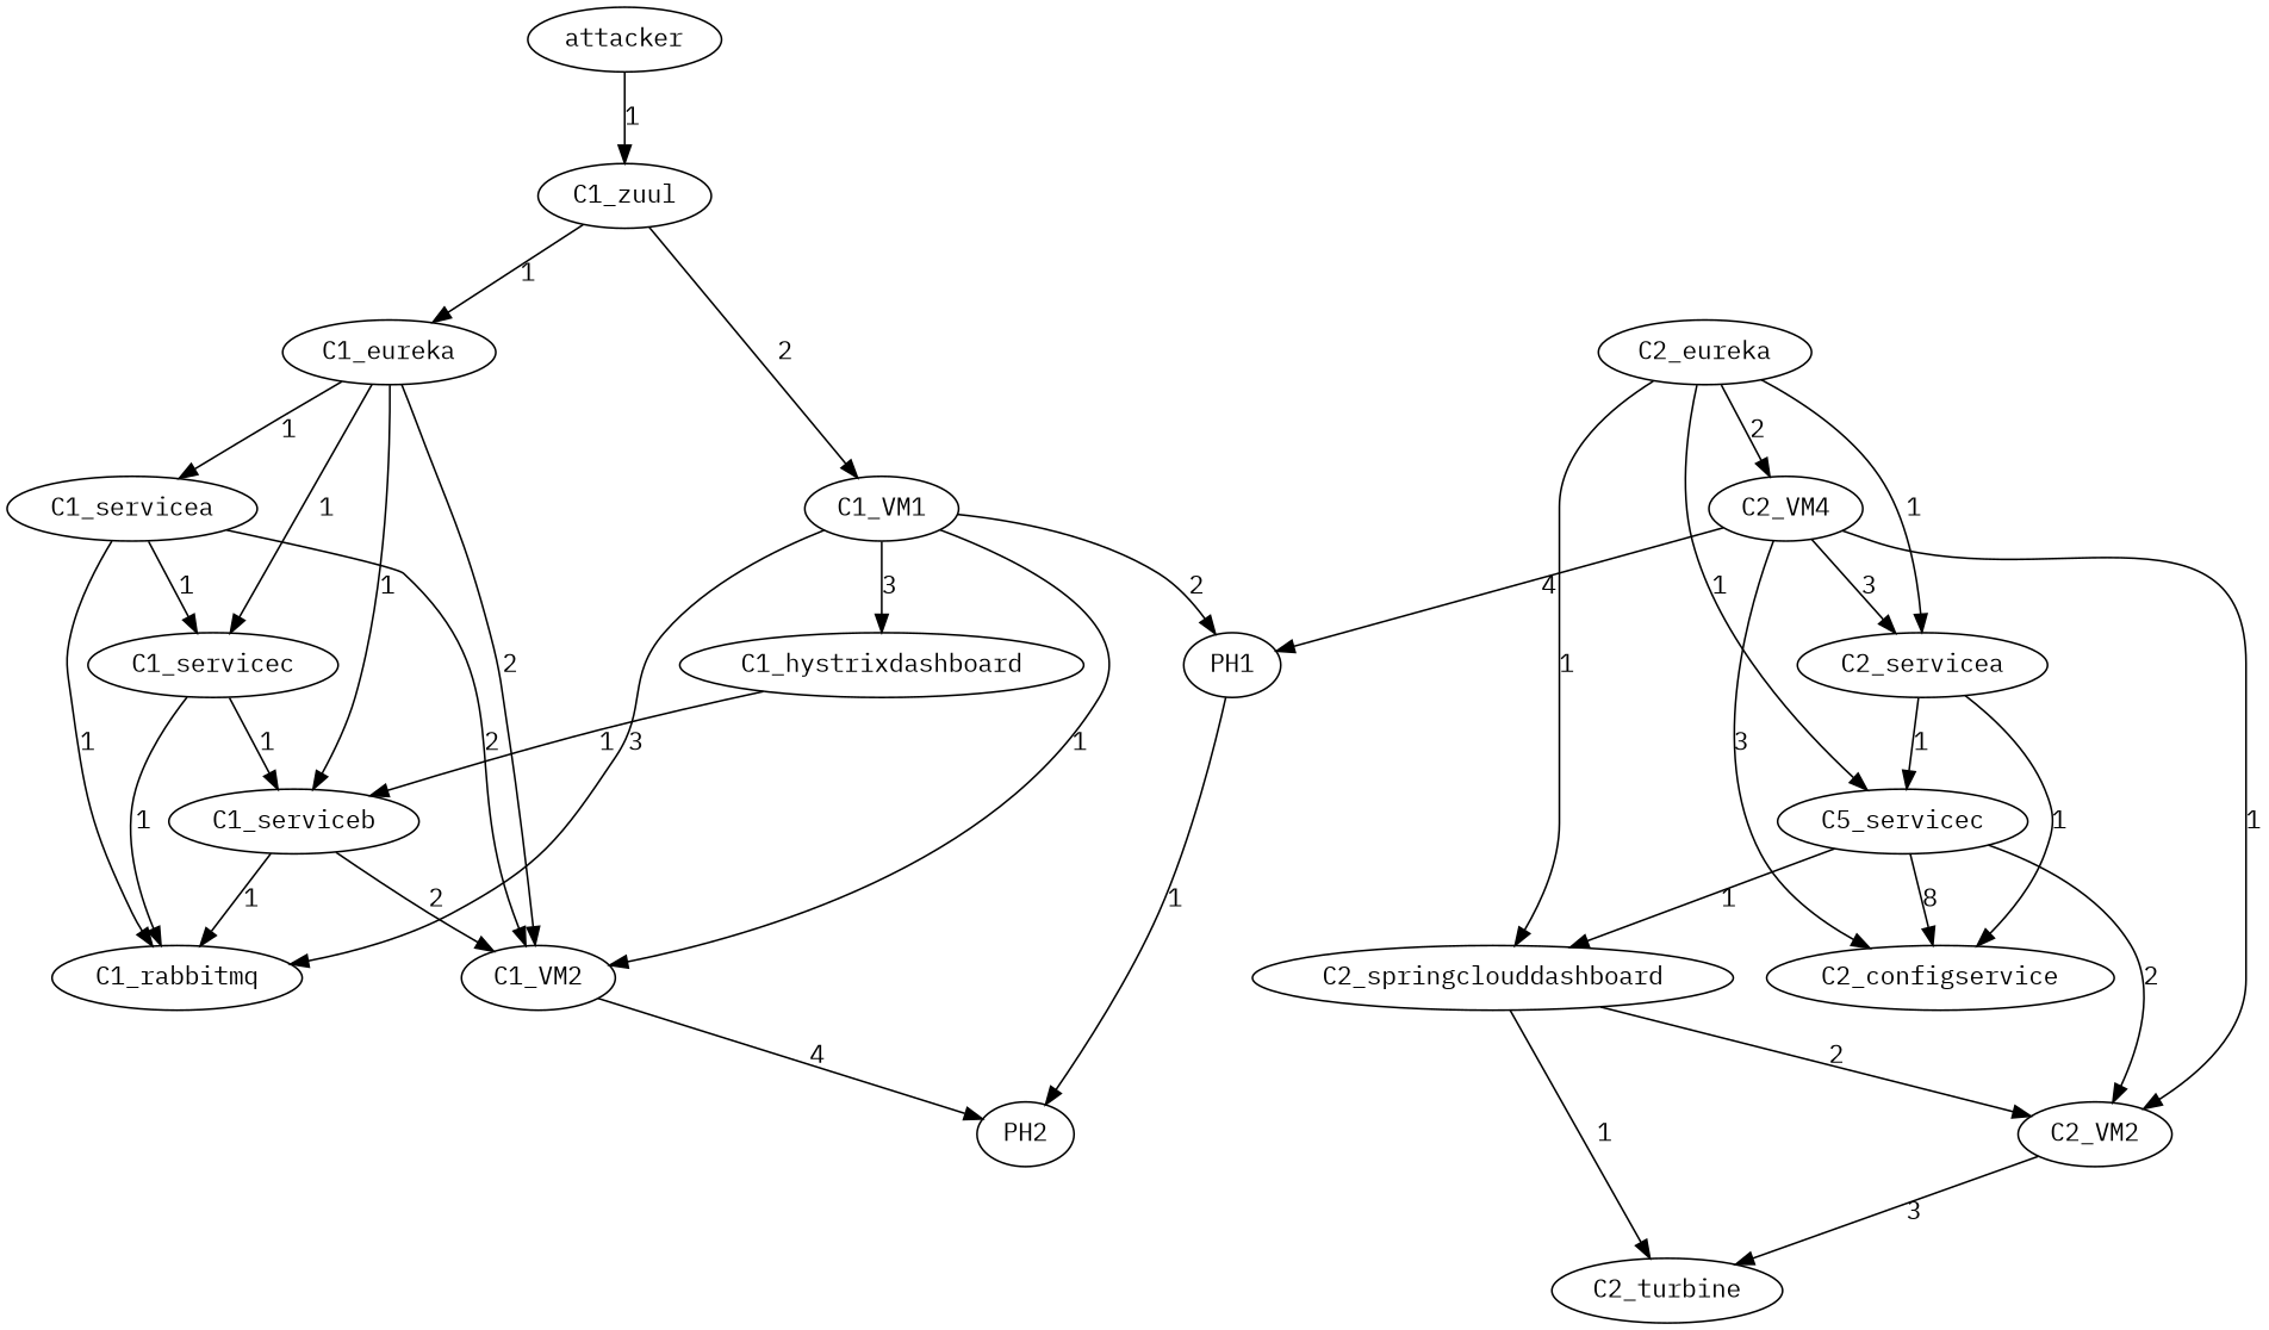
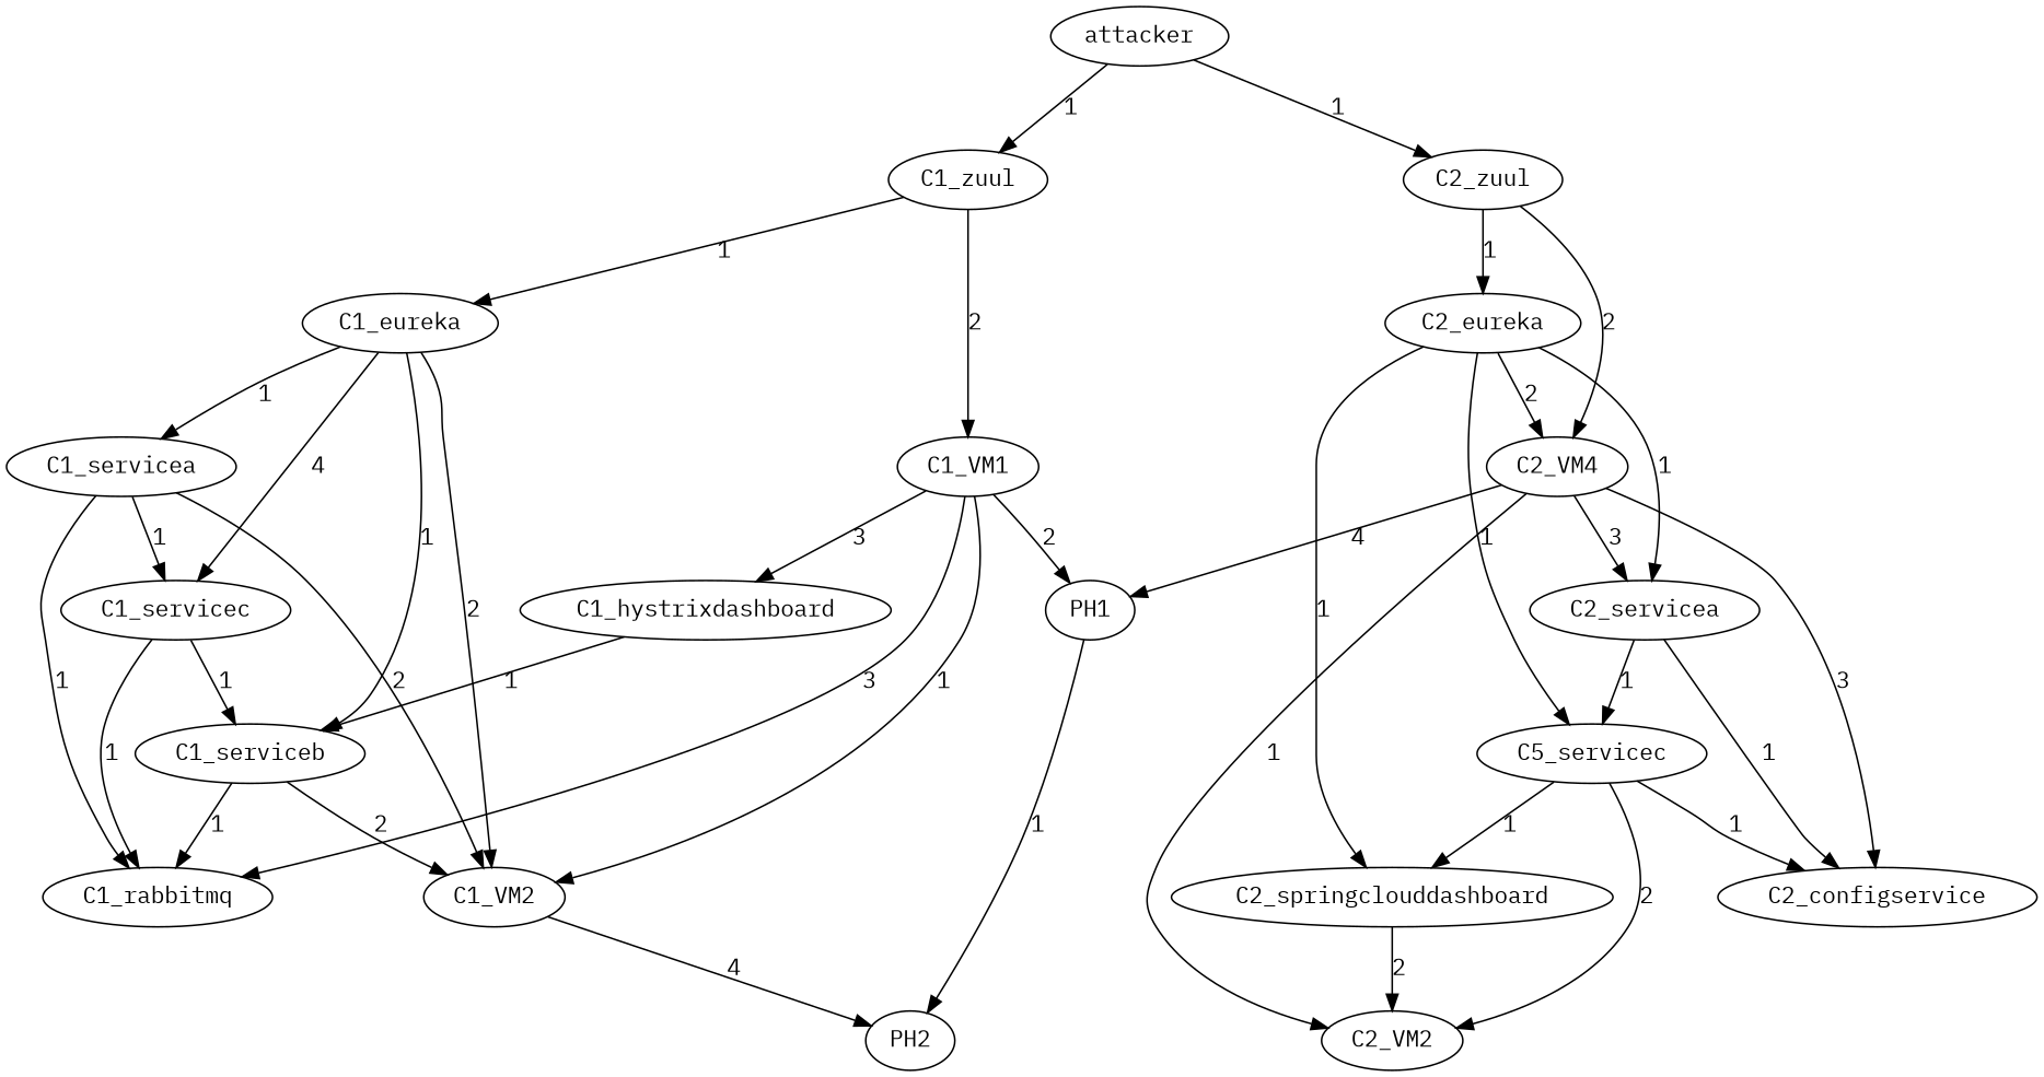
  digraph {
    fontname="IBM Plex Mono"
    node [fontname="IBM Plex Mono"]
    edge [fontname="IBM Plex Mono"]
    attacker
    C1_zuul
+   C2_zuul
    C1_eureka
    C1_VM1
    C2_eureka
    n7 [label=C2_VM4]
    C1_servicea
    C1_servicec
    C1_serviceb
    C1_VM2
    C1_hystrixdashboard
    C1_rabbitmq
    PH1
    C2_servicea
    n16 [label=C5_servicec]
    C2_springclouddashboard
    C2_configservice
    C2_VM2
    PH2
-   C2_turbine
    attacker -> C1_zuul [label=1]
+   attacker -> C2_zuul [label=1]
    C1_zuul -> C1_eureka [label=1]
    C1_zuul -> C1_VM1 [label=2]
+   C2_zuul -> C2_eureka [label=1]
+   C2_zuul -> n7 [label=2]
    C1_eureka -> C1_servicea [label=1]
-   C1_eureka -> C1_servicec [label=1]
+   C1_eureka -> C1_servicec [label=4]
    C1_eureka -> C1_serviceb [label=1]
    C1_eureka -> C1_VM2 [label=2]
    C1_VM1 -> C1_VM2 [label=1]
    C1_VM1 -> C1_hystrixdashboard [label=3]
    C1_VM1 -> C1_rabbitmq [label=3]
    C1_VM1 -> PH1 [label=2]
    C2_eureka -> n7 [label=2]
    C2_eureka -> C2_servicea [label=1]
    C2_eureka -> n16 [label=1]
    C2_eureka -> C2_springclouddashboard [label=1]
    n7 -> PH1 [label=4]
    n7 -> C2_servicea [label=3]
    n7 -> C2_configservice [label=3]
    n7 -> C2_VM2 [label=1]
    C1_servicea -> C1_servicec [label=1]
    C1_servicea -> C1_VM2 [label=2]
    C1_servicea -> C1_rabbitmq [label=1]
    C1_servicec -> C1_serviceb [label=1]
    C1_servicec -> C1_rabbitmq [label=1]
    C1_serviceb -> C1_VM2 [label=2]
    C1_serviceb -> C1_rabbitmq [label=1]
    C1_VM2 -> PH2 [label=4]
    C1_hystrixdashboard -> C1_serviceb [label=1]
    PH1 -> PH2 [label=1]
    C2_servicea -> n16 [label=1]
    C2_servicea -> C2_configservice [label=1]
    n16 -> C2_springclouddashboard [label=1]
-   n16 -> C2_configservice [label=8]
+   n16 -> C2_configservice [label=1]
    n16 -> C2_VM2 [label=2]
    C2_springclouddashboard -> C2_VM2 [label=2]
-   C2_springclouddashboard -> C2_turbine [label=1]
-   C2_VM2 -> C2_turbine [label=3]
  }
